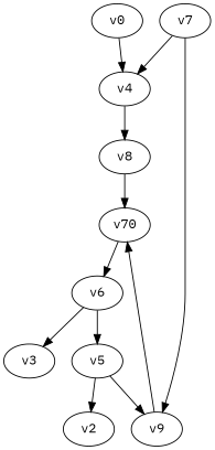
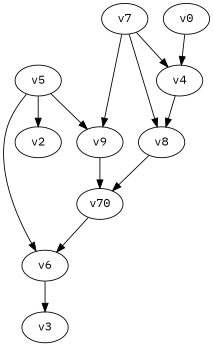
  digraph {
    fontname="IBM Plex Mono"
    multiplicity_factor=1
    overall_factor=1
    node [fontname="IBM Plex Mono" int_id=V_3_SCALAR_000]
    edge [fontname="IBM Plex Mono" pdg=1000]
    v4
    v8
    n3 [label=v0 int_id=""]
    v7
    v9
    n6 [label=v70]
    v2 [int_id=""]
    v5
    v6
    v3 [int_id=""]
    v4 -> v8
    v8 -> n6
    n3 -> v4 [mom=p1]
    v7 -> v4
+   v7 -> v8 [lmb_index=0]
    v7 -> v9
    v9 -> n6 [lmb_index=1]
    n6 -> v6
    v5 -> v9
    v5 -> v2 [mom=p2]
-   v6 -> v5 [lmb_index=2]
+   v5 -> v6 [lmb_index=2]
    v6 -> v3 [mom=p3]
  }
